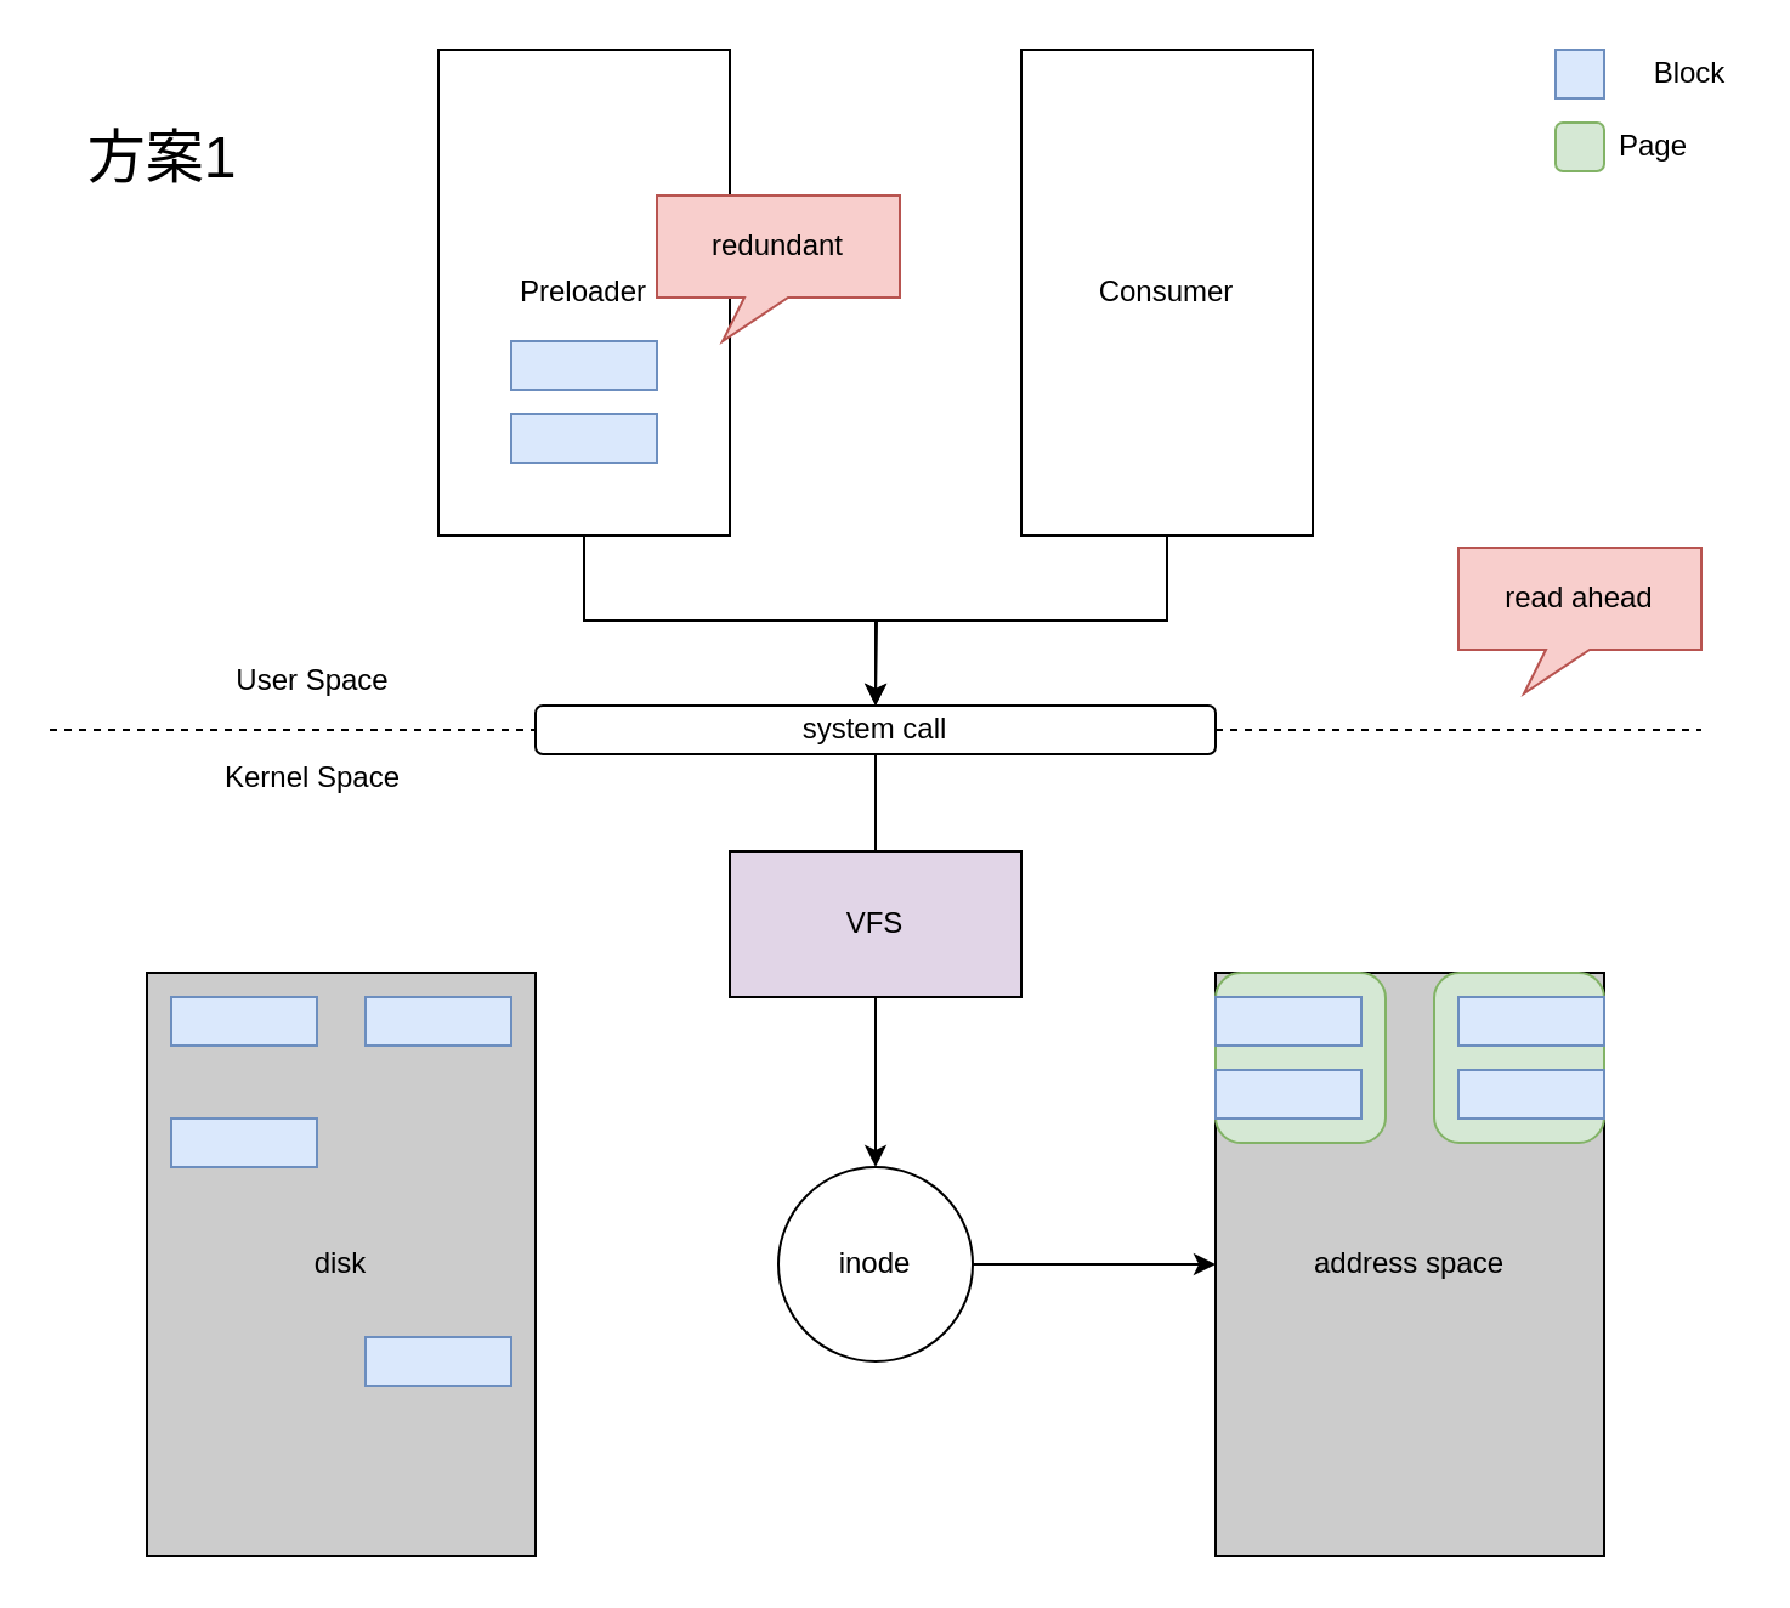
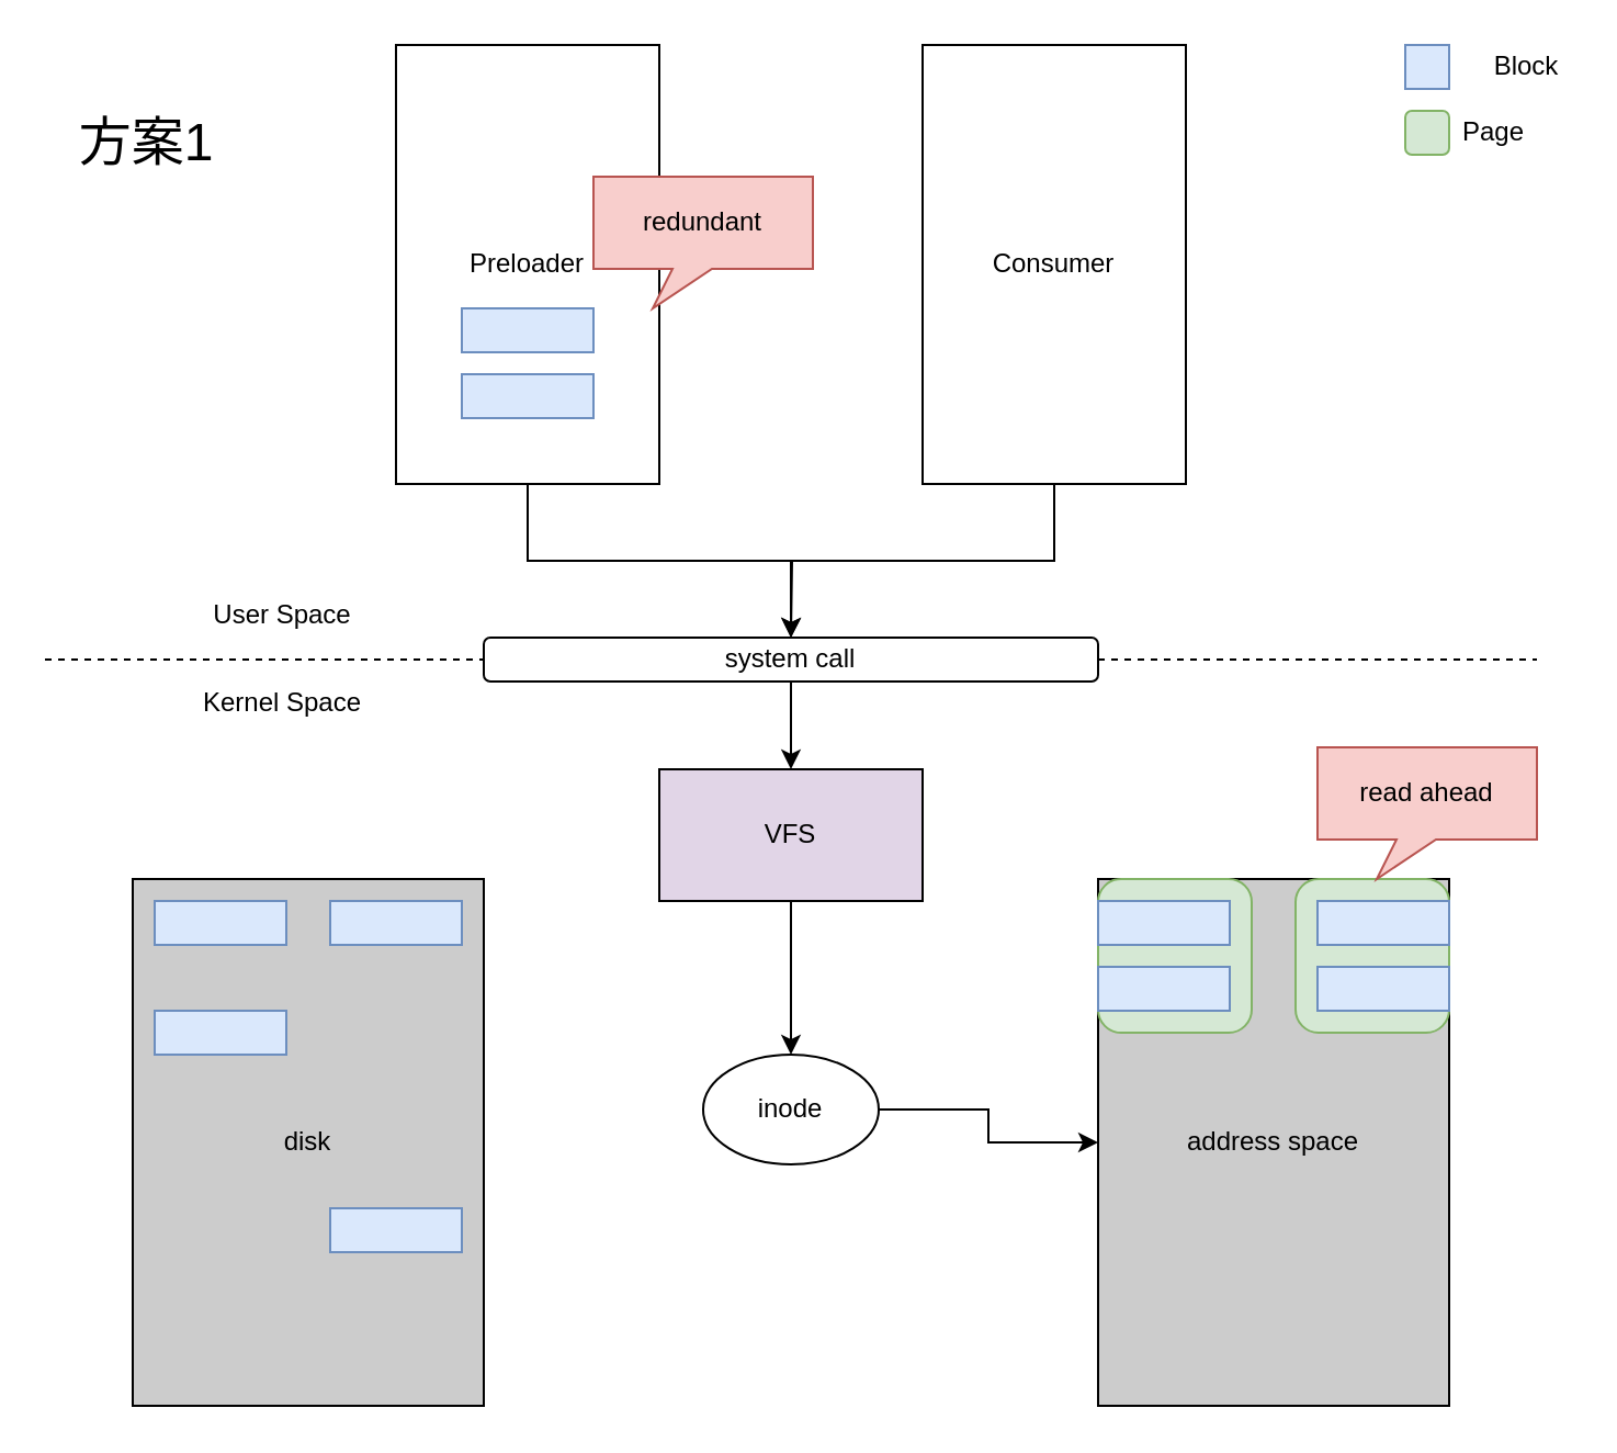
  <mxCell id="0" />
  <mxCell id="1" parent="0" />
  <mxCell id="2" value="address space" style="rounded=0;whiteSpace=wrap;html=1;fillColor=#CCCCCC;" parent="1" vertex="1"><mxGeometry x="500" y="400" width="160" height="240" as="geometry" /></mxCell>
  <mxCell id="3" value="" style="rounded=1;whiteSpace=wrap;html=1;fillColor=#d5e8d4;strokeColor=#82b366;" parent="1" vertex="1"><mxGeometry x="590" y="400" width="70" height="70" as="geometry" /></mxCell>
  <mxCell id="4" value="" style="rounded=1;whiteSpace=wrap;html=1;fillColor=#d5e8d4;strokeColor=#82b366;" parent="1" vertex="1"><mxGeometry x="500" y="400" width="70" height="70" as="geometry" /></mxCell>
  <mxCell id="5" value="" style="endArrow=none;dashed=1;html=1;" parent="1" edge="1"><mxGeometry width="50" height="50" relative="1" as="geometry"><mxPoint x="20" y="300" as="sourcePoint" /><mxPoint x="700" y="300" as="targetPoint" /></mxGeometry></mxCell>
  <mxCell id="6" style="edgeStyle=orthogonalEdgeStyle;rounded=0;orthogonalLoop=1;jettySize=auto;html=1;exitX=0.5;exitY=1;exitDx=0;exitDy=0;entryX=0.5;entryY=0;entryDx=0;entryDy=0;" parent="1" source="7" target="19" edge="1"><mxGeometry relative="1" as="geometry" /></mxCell>
  <mxCell id="7" value="VFS" style="rounded=0;whiteSpace=wrap;html=1;fillColor=#e1d5e7;" parent="1" vertex="1"><mxGeometry x="300" y="350" width="120" height="60" as="geometry" /></mxCell>
  <mxCell id="8" style="edgeStyle=orthogonalEdgeStyle;rounded=0;orthogonalLoop=1;jettySize=auto;html=1;exitX=0.5;exitY=1;exitDx=0;exitDy=0;entryX=0.5;entryY=0;entryDx=0;entryDy=0;" parent="1" source="9" target="17" edge="1"><mxGeometry relative="1" as="geometry" /></mxCell>
  <mxCell id="9" value="Preloader" style="rounded=0;whiteSpace=wrap;html=1;" parent="1" vertex="1"><mxGeometry x="180" y="20" width="120" height="200" as="geometry" /></mxCell>
  <mxCell id="10" value="User Space" style="text;html=1;align=center;verticalAlign=middle;resizable=0;points=[];;autosize=1;" parent="1" vertex="1"><mxGeometry x="88" y="270" width="80" height="20" as="geometry" /></mxCell>
  <mxCell id="11" value="Kernel Space" style="text;html=1;align=center;verticalAlign=middle;resizable=0;points=[];;autosize=1;" parent="1" vertex="1"><mxGeometry x="83" y="310" width="90" height="20" as="geometry" /></mxCell>
  <mxCell id="12" style="edgeStyle=orthogonalEdgeStyle;rounded=0;orthogonalLoop=1;jettySize=auto;html=1;exitX=0.5;exitY=1;exitDx=0;exitDy=0;" parent="1" source="13" edge="1"><mxGeometry relative="1" as="geometry"><mxPoint x="360" y="290" as="targetPoint" /></mxGeometry></mxCell>
  <mxCell id="13" value="Consumer" style="rounded=0;whiteSpace=wrap;html=1;" parent="1" vertex="1"><mxGeometry x="420" y="20" width="120" height="200" as="geometry" /></mxCell>
  <mxCell id="14" value="方案1" style="text;html=1;align=center;verticalAlign=middle;resizable=0;points=[];;autosize=1;fontSize=24;" parent="1" vertex="1"><mxGeometry x="26" y="50" width="80" height="30" as="geometry" /></mxCell>
  <mxCell id="15" value="disk" style="rounded=0;whiteSpace=wrap;html=1;fillColor=#CCCCCC;" parent="1" vertex="1"><mxGeometry x="60" y="400" width="160" height="240" as="geometry" /></mxCell>
- <mxCell id="16" style="edgeStyle=orthogonalEdgeStyle;rounded=0;orthogonalLoop=1;jettySize=auto;html=1;exitX=0.5;exitY=1;exitDx=0;exitDy=0;endArrow=none;" parent="1" source="17" target="7" edge="1"><mxGeometry relative="1" as="geometry" /></mxCell>
+ <mxCell id="16" style="edgeStyle=orthogonalEdgeStyle;rounded=0;orthogonalLoop=1;jettySize=auto;html=1;exitX=0.5;exitY=1;exitDx=0;exitDy=0;" parent="1" source="17" target="7" edge="1"><mxGeometry relative="1" as="geometry" /></mxCell>
  <mxCell id="17" value="system call" style="rounded=1;whiteSpace=wrap;html=1;" parent="1" vertex="1"><mxGeometry x="220" y="290" width="280" height="20" as="geometry" /></mxCell>
  <mxCell id="18" style="edgeStyle=orthogonalEdgeStyle;rounded=0;orthogonalLoop=1;jettySize=auto;html=1;exitX=1;exitY=0.5;exitDx=0;exitDy=0;entryX=0;entryY=0.5;entryDx=0;entryDy=0;" parent="1" source="19" target="2" edge="1"><mxGeometry relative="1" as="geometry" /></mxCell>
- <mxCell id="19" value="inode" style="ellipse;whiteSpace=wrap;html=1;aspect=fixed;" parent="1" vertex="1"><mxGeometry x="320" y="480" width="80" height="80" as="geometry" /></mxCell>
+ <mxCell id="19" value="inode" style="ellipse;whiteSpace=wrap;html=1;aspect=fixed;" parent="1" vertex="1"><mxGeometry x="320" y="480" width="80" height="50" as="geometry" /></mxCell>
  <mxCell id="20" value="" style="rounded=0;whiteSpace=wrap;html=1;fillColor=#dae8fc;strokeColor=#6c8ebf;" parent="1" vertex="1"><mxGeometry x="70" y="410" width="60" height="20" as="geometry" /></mxCell>
  <mxCell id="21" value="" style="rounded=0;whiteSpace=wrap;html=1;fillColor=#dae8fc;strokeColor=#6c8ebf;" parent="1" vertex="1"><mxGeometry x="150" y="550" width="60" height="20" as="geometry" /></mxCell>
  <mxCell id="22" value="" style="rounded=0;whiteSpace=wrap;html=1;fillColor=#dae8fc;strokeColor=#6c8ebf;" parent="1" vertex="1"><mxGeometry x="70" y="460" width="60" height="20" as="geometry" /></mxCell>
  <mxCell id="23" value="" style="rounded=0;whiteSpace=wrap;html=1;fillColor=#dae8fc;strokeColor=#6c8ebf;" parent="1" vertex="1"><mxGeometry x="150" y="410" width="60" height="20" as="geometry" /></mxCell>
  <mxCell id="24" value="" style="rounded=0;whiteSpace=wrap;html=1;fillColor=#dae8fc;strokeColor=#6c8ebf;" parent="1" vertex="1"><mxGeometry x="500" y="410" width="60" height="20" as="geometry" /></mxCell>
  <mxCell id="25" value="" style="rounded=0;whiteSpace=wrap;html=1;fillColor=#dae8fc;strokeColor=#6c8ebf;" parent="1" vertex="1"><mxGeometry x="500" y="440" width="60" height="20" as="geometry" /></mxCell>
  <mxCell id="26" value="" style="rounded=0;whiteSpace=wrap;html=1;fillColor=#dae8fc;strokeColor=#6c8ebf;" parent="1" vertex="1"><mxGeometry x="600" y="410" width="60" height="20" as="geometry" /></mxCell>
  <mxCell id="27" value="" style="rounded=0;whiteSpace=wrap;html=1;fillColor=#dae8fc;strokeColor=#6c8ebf;" parent="1" vertex="1"><mxGeometry x="600" y="440" width="60" height="20" as="geometry" /></mxCell>
  <mxCell id="28" value="" style="rounded=0;whiteSpace=wrap;html=1;fillColor=#dae8fc;strokeColor=#6c8ebf;" parent="1" vertex="1"><mxGeometry x="210" y="140" width="60" height="20" as="geometry" /></mxCell>
  <mxCell id="29" value="" style="rounded=0;whiteSpace=wrap;html=1;fillColor=#dae8fc;strokeColor=#6c8ebf;" parent="1" vertex="1"><mxGeometry x="210" y="170" width="60" height="20" as="geometry" /></mxCell>
  <mxCell id="30" value="" style="rounded=0;whiteSpace=wrap;html=1;fillColor=#dae8fc;strokeColor=#6c8ebf;" parent="1" vertex="1"><mxGeometry x="640" y="20" width="20" height="20" as="geometry" /></mxCell>
  <mxCell id="31" value="" style="rounded=1;whiteSpace=wrap;html=1;fillColor=#d5e8d4;strokeColor=#82b366;" parent="1" vertex="1"><mxGeometry x="640" y="50" width="20" height="20" as="geometry" /></mxCell>
  <mxCell id="32" value="Block" style="text;html=1;align=center;verticalAlign=middle;resizable=0;points=[];;autosize=1;" parent="1" vertex="1"><mxGeometry x="675" y="20" width="40" height="20" as="geometry" /></mxCell>
  <mxCell id="33" value="Page" style="text;html=1;align=center;verticalAlign=middle;resizable=0;points=[];;autosize=1;" parent="1" vertex="1"><mxGeometry x="660" y="50" width="40" height="20" as="geometry" /></mxCell>
- <mxCell id="34" value="read ahead" style="whiteSpace=wrap;html=1;shape=mxgraph.basic.rectCallout;dx=45;dy=18;boundedLbl=1;fillColor=#f8cecc;strokeColor=#b85450;" parent="1" vertex="1"><mxGeometry x="600" y="225" width="100" height="60" as="geometry" /></mxCell>
+ <mxCell id="34" value="read ahead" style="whiteSpace=wrap;html=1;shape=mxgraph.basic.rectCallout;dx=45;dy=18;boundedLbl=1;fillColor=#f8cecc;strokeColor=#b85450;" parent="1" vertex="1"><mxGeometry x="600" y="340" width="100" height="60" as="geometry" /></mxCell>
  <mxCell id="35" value="redundant" style="whiteSpace=wrap;html=1;shape=mxgraph.basic.rectCallout;dx=45;dy=18;boundedLbl=1;fillColor=#f8cecc;strokeColor=#b85450;" parent="1" vertex="1"><mxGeometry x="270" y="80" width="100" height="60" as="geometry" /></mxCell>
